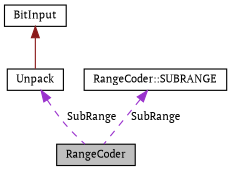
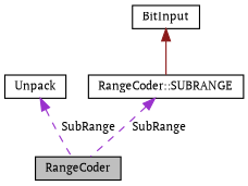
  digraph {
    fontname="PT Serif"
    node [color=black fillcolor=white fontname="PT Serif" fontsize=10 shape=record style=filled]
    edge [color=darkorchid3 dir=back fontname="PT Serif" fontsize=10 labelfontname=Helvetica labelfontsize=10 style=dashed]
    n1 [fillcolor=grey75 fontcolor=black height=0.2 label=RangeCoder width=0.4]
    n2 [height=0.2 label=Unpack width=0.4]
    n3 [height=0.2 label=BitInput width=0.4]
    n4 [height=0.2 label="RangeCoder::SUBRANGE" width=0.4]
    n2 -> n1 [label=" SubRange"]
-   n3 -> n2 [color=firebrick4 style=solid]
+   n3 -> n4 [color=firebrick4 style=solid]
    n4 -> n1 [label=" SubRange"]
  }
